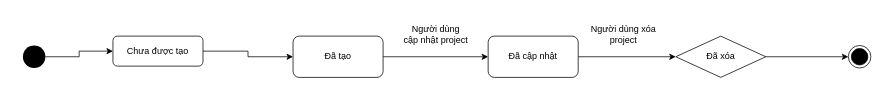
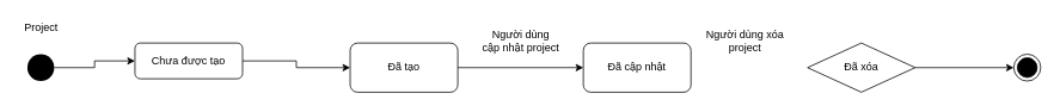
  <mxCell id="0" />
  <mxCell id="1" parent="0" />
  <mxCell id="2" style="edgeStyle=orthogonalEdgeStyle;rounded=0;orthogonalLoop=1;jettySize=auto;html=1;entryX=0;entryY=0.5;entryDx=0;entryDy=0;" parent="1" source="3" target="5" edge="1"><mxGeometry relative="1" as="geometry" /></mxCell>
  <mxCell id="3" value="" style="ellipse;fillColor=#000000;strokeColor=none;" parent="1" vertex="1"><mxGeometry x="30" y="60" width="30" height="30" as="geometry" /></mxCell>
  <mxCell id="4" style="edgeStyle=orthogonalEdgeStyle;rounded=0;orthogonalLoop=1;jettySize=auto;html=1;" parent="1" source="5" target="7" edge="1"><mxGeometry relative="1" as="geometry" /></mxCell>
  <mxCell id="5" value="Chưa được tạo" style="rounded=1;whiteSpace=wrap;html=1;" parent="1" vertex="1"><mxGeometry x="150" y="47.5" width="120" height="40" as="geometry" /></mxCell>
  <mxCell id="6" style="edgeStyle=orthogonalEdgeStyle;rounded=0;orthogonalLoop=1;jettySize=auto;html=1;entryX=0;entryY=0.5;entryDx=0;entryDy=0;" parent="1" source="7" target="9" edge="1"><mxGeometry relative="1" as="geometry" /></mxCell>
  <mxCell id="7" value="Đã tạo" style="rounded=1;whiteSpace=wrap;html=1;" parent="1" vertex="1"><mxGeometry x="390" y="47.5" width="120" height="55" as="geometry" /></mxCell>
- <mxCell id="8" style="edgeStyle=orthogonalEdgeStyle;rounded=0;orthogonalLoop=1;jettySize=auto;html=1;entryX=0;entryY=0.5;entryDx=0;entryDy=0;" parent="1" source="9" target="12" edge="1"><mxGeometry relative="1" as="geometry" /></mxCell>
  <mxCell id="9" value="Đã cập nhật" style="rounded=1;whiteSpace=wrap;html=1;" parent="1" vertex="1"><mxGeometry x="650" y="47.5" width="120" height="55" as="geometry" /></mxCell>
  <mxCell id="10" value="&lt;div&gt;Người dùng&lt;/div&gt;&lt;div&gt;cập nhật project&lt;/div&gt;" style="text;html=1;align=center;verticalAlign=middle;resizable=0;points=[];autosize=1;" parent="1" vertex="1"><mxGeometry x="530" y="30" width="100" height="30" as="geometry" /></mxCell>
  <mxCell id="11" style="edgeStyle=orthogonalEdgeStyle;rounded=0;orthogonalLoop=1;jettySize=auto;html=1;" parent="1" source="12" target="14" edge="1"><mxGeometry relative="1" as="geometry" /></mxCell>
  <mxCell id="12" value="Đã xóa" style="rhombus;whiteSpace=wrap;html=1;" parent="1" vertex="1"><mxGeometry x="900" y="47.5" width="120" height="55" as="geometry" /></mxCell>
  <mxCell id="13" value="&lt;div&gt;Người dùng xóa&lt;/div&gt;&lt;div&gt;project&lt;br&gt;&lt;/div&gt;" style="text;html=1;align=center;verticalAlign=middle;resizable=0;points=[];autosize=1;" parent="1" vertex="1"><mxGeometry x="780" y="30" width="100" height="30" as="geometry" /></mxCell>
  <mxCell id="14" value="" style="ellipse;html=1;shape=endState;fillColor=#000000;strokeColor=#000000;" parent="1" vertex="1"><mxGeometry x="1130" y="60" width="30" height="30" as="geometry" /></mxCell>
+ <mxCell id="15" value="Project" style="text;html=1;align=center;verticalAlign=middle;resizable=0;points=[];autosize=1;" vertex="1" parent="1"><mxGeometry x="20" y="20" width="50" height="20" as="geometry" /></mxCell>
